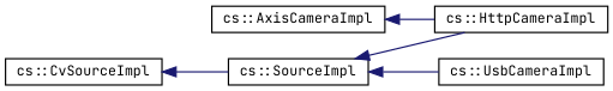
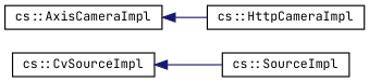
  digraph {
    fontname="JetBrains Mono"
    rankdir=LR
    node [color=black fillcolor=white fontname="JetBrains Mono" fontsize=10 shape=record style=filled]
    edge [color=midnightblue dir=back fontname="JetBrains Mono" fontsize=10 labelfontname=Helvetica labelfontsize=10 style=solid]
    n1 [height=0.2 label="cs::SourceImpl" width=0.4]
    n2 [height=0.2 label="cs::HttpCameraImpl" width=0.4]
-   n3 [height=0.2 label="cs::UsbCameraImpl" width=0.4]
    n4 [height=0.2 label="cs::CvSourceImpl" width=0.4]
    n5 [height=0.2 label="cs::AxisCameraImpl" width=0.4]
-   n1 -> n2
-   n1 -> n3
    n4 -> n1
    n5 -> n2
  }
